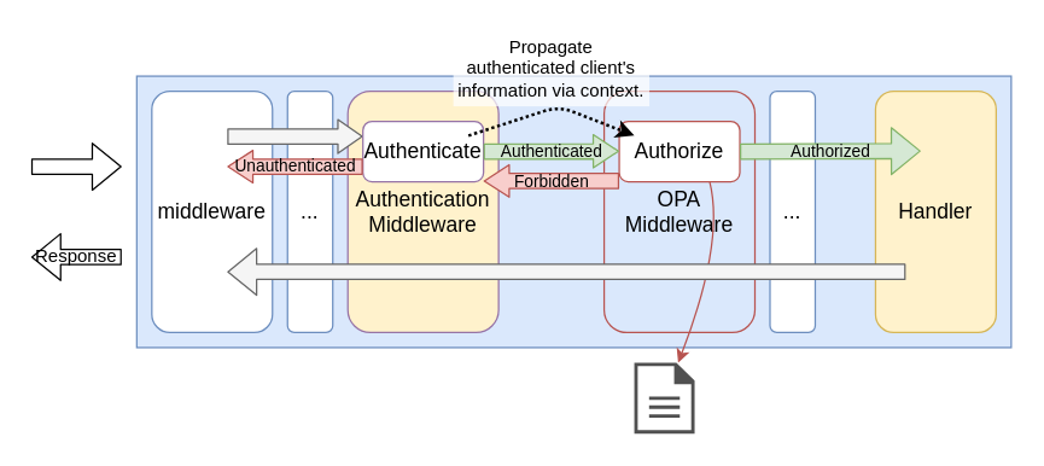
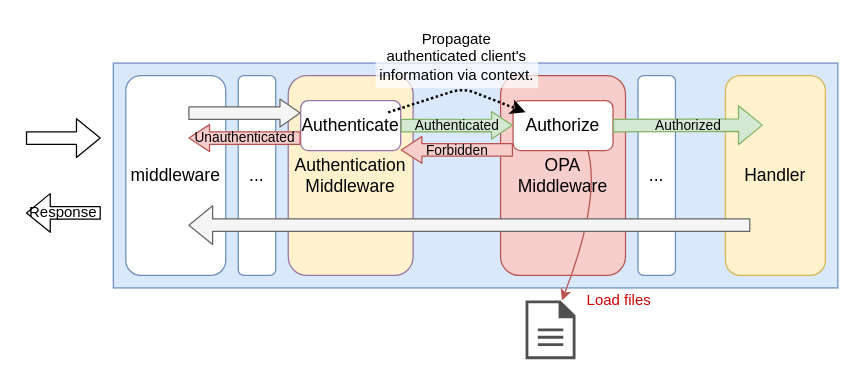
  <mxCell id="0" />
  <mxCell id="1" parent="0" />
  <mxCell id="2" value="" style="rounded=0;whiteSpace=wrap;html=1;fillColor=#dae8fc;strokeColor=#6c8ebf;shadow=0;" parent="1" vertex="1"><mxGeometry x="90" y="50" width="580" height="180" as="geometry" /></mxCell>
  <mxCell id="3" value="Authentication&lt;br&gt;Middleware" style="rounded=1;whiteSpace=wrap;html=1;fontSize=14;strokeColor=#9673a6;fillColor=#fff2cc;" parent="1" vertex="1"><mxGeometry x="230" y="60" width="100" height="160" as="geometry" /></mxCell>
  <mxCell id="4" value="Handler&lt;br&gt;" style="rounded=1;whiteSpace=wrap;html=1;fontSize=14;strokeColor=#d6b656;fillColor=#fff2cc;" parent="1" vertex="1"><mxGeometry x="580" y="60" width="80" height="160" as="geometry" /></mxCell>
  <mxCell id="5" value="middleware" style="rounded=1;whiteSpace=wrap;html=1;fontSize=14;strokeColor=#6c8ebf;fillColor=default;" parent="1" vertex="1"><mxGeometry x="100" y="60" width="80" height="160" as="geometry" /></mxCell>
  <mxCell id="6" value="..." style="rounded=1;whiteSpace=wrap;html=1;fontSize=14;strokeColor=#6c8ebf;fillColor=default;" parent="1" vertex="1"><mxGeometry x="190" y="60" width="30" height="160" as="geometry" /></mxCell>
  <mxCell id="7" value="..." style="rounded=1;whiteSpace=wrap;html=1;fontSize=14;strokeColor=#6c8ebf;fillColor=default;" parent="1" vertex="1"><mxGeometry x="510" y="60" width="30" height="160" as="geometry" /></mxCell>
  <mxCell id="8" value="" style="shape=flexArrow;endArrow=classic;html=1;" parent="1" edge="1"><mxGeometry width="50" height="50" relative="1" as="geometry"><mxPoint x="20" y="110" as="sourcePoint" /><mxPoint x="80" y="110" as="targetPoint" /></mxGeometry></mxCell>
  <mxCell id="9" value="" style="shape=flexArrow;endArrow=classic;html=1;" parent="1" edge="1"><mxGeometry width="50" height="50" relative="1" as="geometry"><mxPoint x="80" y="170" as="sourcePoint" /><mxPoint x="20" y="170" as="targetPoint" /></mxGeometry></mxCell>
  <mxCell id="10" value="Response" style="text;html=1;strokeColor=none;fillColor=none;align=center;verticalAlign=middle;whiteSpace=wrap;rounded=0;" parent="1" vertex="1"><mxGeometry x="20" y="160" width="60" height="20" as="geometry" /></mxCell>
  <mxCell id="11" value="" style="shape=flexArrow;endArrow=classic;html=1;fillColor=#f5f5f5;strokeColor=#666666;entryX=0;entryY=0.25;entryDx=0;entryDy=0;exitX=0.625;exitY=0.188;exitDx=0;exitDy=0;exitPerimeter=0;endWidth=11.429;endSize=5.033;" parent="1" source="5" target="12" edge="1"><mxGeometry width="50" height="50" relative="1" as="geometry"><mxPoint x="150" y="100" as="sourcePoint" /><mxPoint x="600" y="100" as="targetPoint" /></mxGeometry></mxCell>
  <mxCell id="12" value="Authenticate" style="rounded=1;whiteSpace=wrap;html=1;fontSize=14;strokeColor=#9673a6;fillColor=default;" parent="1" vertex="1"><mxGeometry x="240" y="80" width="80" height="40" as="geometry" /></mxCell>
  <mxCell id="13" value="Unauthenticated" style="shape=flexArrow;endArrow=classic;html=1;fillColor=#f8cecc;strokeColor=#b85450;entryX=0;entryY=0.25;entryDx=0;entryDy=0;labelBackgroundColor=none;endWidth=10.476;endSize=5.176;" parent="1" edge="1"><mxGeometry width="50" height="50" relative="1" as="geometry"><mxPoint x="240" y="110" as="sourcePoint" /><mxPoint x="150" y="110" as="targetPoint" /></mxGeometry></mxCell>
- <mxCell id="14" value="OPA&lt;br&gt;Middleware" style="rounded=1;whiteSpace=wrap;html=1;fontSize=14;strokeColor=#b85450;fillColor=#dae8fc;" parent="1" vertex="1"><mxGeometry x="400" y="60" width="100" height="160" as="geometry" /></mxCell>
+ <mxCell id="14" value="OPA&lt;br&gt;Middleware" style="rounded=1;whiteSpace=wrap;html=1;fontSize=14;strokeColor=#b85450;fillColor=#f8cecc;" parent="1" vertex="1"><mxGeometry x="400" y="60" width="100" height="160" as="geometry" /></mxCell>
  <mxCell id="15" value="Authorize" style="rounded=1;whiteSpace=wrap;html=1;fontSize=14;strokeColor=#b85450;fillColor=default;" parent="1" vertex="1"><mxGeometry x="410" y="80" width="80" height="40" as="geometry" /></mxCell>
  <mxCell id="16" value="" style="sketch=0;pointerEvents=1;shadow=0;dashed=0;html=1;strokeColor=none;fillColor=#505050;labelPosition=center;verticalLabelPosition=bottom;verticalAlign=top;outlineConnect=0;align=center;shape=mxgraph.office.concepts.document;" parent="1" vertex="1"><mxGeometry x="420" y="240" width="40" height="47" as="geometry" /></mxCell>
  <mxCell id="17" value="" style="curved=1;endArrow=classic;html=1;labelBackgroundColor=none;exitX=0.75;exitY=1;exitDx=0;exitDy=0;fillColor=#f8cecc;strokeColor=#b85450;" parent="1" source="15" target="16" edge="1"><mxGeometry width="50" height="50" relative="1" as="geometry"><mxPoint x="510" y="310" as="sourcePoint" /><mxPoint x="560" y="260" as="targetPoint" /><Array as="points"><mxPoint x="480" y="160" /></Array></mxGeometry></mxCell>
+ <mxCell id="18" value="Load files" style="text;html=1;strokeColor=none;fillColor=none;align=center;verticalAlign=middle;whiteSpace=wrap;rounded=0;fontColor=#CC0000;" parent="1" vertex="1"><mxGeometry x="460" y="230" width="70" height="20" as="geometry" /></mxCell>
  <mxCell id="19" value="Forbidden" style="shape=flexArrow;endArrow=classic;html=1;fillColor=#f8cecc;strokeColor=#b85450;entryX=0;entryY=0.25;entryDx=0;entryDy=0;labelBackgroundColor=none;endWidth=10.476;endSize=5.176;" parent="1" edge="1"><mxGeometry width="50" height="50" relative="1" as="geometry"><mxPoint x="410" y="119.52" as="sourcePoint" /><mxPoint x="320" y="119.52" as="targetPoint" /></mxGeometry></mxCell>
  <mxCell id="20" value="Authorized" style="shape=flexArrow;endArrow=classic;html=1;fillColor=#d5e8d4;strokeColor=#82b366;labelBackgroundColor=none;" parent="1" edge="1"><mxGeometry width="50" height="50" relative="1" as="geometry"><mxPoint x="490" y="100" as="sourcePoint" /><mxPoint x="610" y="99.66" as="targetPoint" /></mxGeometry></mxCell>
  <mxCell id="21" value="Authenticated" style="shape=flexArrow;endArrow=classic;html=1;fillColor=#d5e8d4;strokeColor=#82b366;labelBackgroundColor=none;endWidth=10.952;endSize=5.238;" parent="1" edge="1"><mxGeometry width="50" height="50" relative="1" as="geometry"><mxPoint x="320" y="100" as="sourcePoint" /><mxPoint x="410" y="99.76" as="targetPoint" /></mxGeometry></mxCell>
  <mxCell id="22" value="" style="endArrow=classic;html=1;dashed=1;fillColor=#f8cecc;strokeColor=#000000;dashPattern=1 1;strokeWidth=2;" parent="1" edge="1"><mxGeometry width="50" height="50" relative="1" as="geometry"><mxPoint x="310" y="89.43" as="sourcePoint" /><mxPoint x="420" y="89.43" as="targetPoint" /><Array as="points"><mxPoint x="370" y="70" /></Array></mxGeometry></mxCell>
  <mxCell id="23" value="Propagate authenticated client's information via context." style="text;html=1;align=center;verticalAlign=middle;whiteSpace=wrap;rounded=0;fillColor=default;fillOpacity=70;" parent="1" vertex="1"><mxGeometry x="300" y="20" width="130" height="50" as="geometry" /></mxCell>
  <mxCell id="24" value="" style="shape=flexArrow;endArrow=classic;html=1;fillColor=#f5f5f5;strokeColor=#666666;" parent="1" edge="1"><mxGeometry width="50" height="50" relative="1" as="geometry"><mxPoint x="600" y="179.76" as="sourcePoint" /><mxPoint x="150" y="179.76" as="targetPoint" /></mxGeometry></mxCell>
